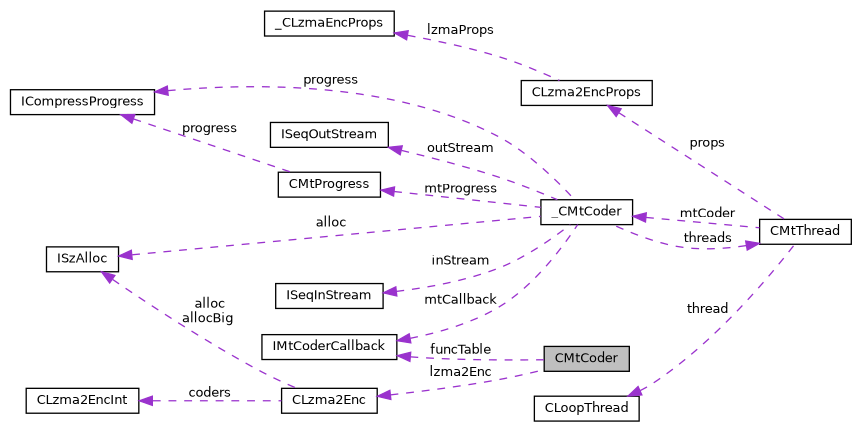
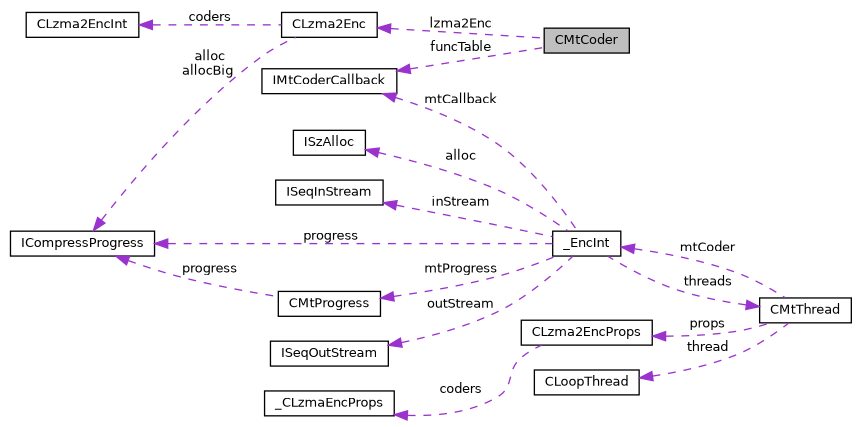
  digraph {
    rankdir=LR
    node [color=black fillcolor=white fontname=Helvetica fontsize=10 shape=record style=filled]
    edge [color=darkorchid3 dir=back fontname=Helvetica fontsize=10 labelfontname=Helvetica labelfontsize=10 style=dashed]
    n1 [fillcolor=grey75 fontcolor=black height=0.2 label=CMtCoder width=0.4]
    n2 [height=0.2 label=CLzma2Enc width=0.4]
    n3 [height=0.2 label=ISzAlloc width=0.4]
-   n4 [height=0.2 label=_CMtCoder width=0.4]
+   n4 [height=0.2 label=_EncInt width=0.4]
    n5 [height=0.2 label=CMtThread width=0.4]
    n6 [height=0.2 label=CLzma2EncProps width=0.4]
    n7 [height=0.2 label=_CLzmaEncProps width=0.4]
    n8 [height=0.2 label=CLzma2EncInt width=0.4]
    n9 [height=0.2 label=ISeqInStream width=0.4]
    n10 [height=0.2 label=CLoopThread width=0.4]
    n11 [height=0.2 label=ICompressProgress width=0.4]
    n12 [height=0.2 label=CMtProgress width=0.4]
    n13 [height=0.2 label=ISeqOutStream width=0.4]
    n14 [height=0.2 label=IMtCoderCallback width=0.4]
    n2 -> n1 [label=" lzma2Enc"]
-   n3 -> n2 [label=" alloc\nallocBig"]
+   n11 -> n2 [label=" alloc\nallocBig"]
    n3 -> n4 [label=" alloc"]
    n4 -> n5 [label=" mtCoder"]
    n5 -> n4 [label=" threads"]
    n6 -> n5 [label=" props"]
-   n7 -> n6 [label=" lzmaProps"]
+   n7 -> n6 [label=" coders"]
    n8 -> n2 [label=" coders"]
    n9 -> n4 [label=" inStream"]
    n10 -> n5 [label=" thread"]
    n11 -> n4 [label=" progress"]
    n11 -> n12 [label=" progress"]
    n12 -> n4 [label=" mtProgress"]
    n13 -> n4 [label=" outStream"]
    n14 -> n1 [label=" funcTable"]
    n14 -> n4 [label=" mtCallback"]
  }
